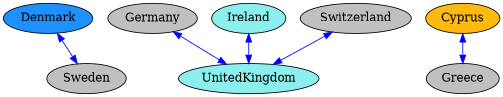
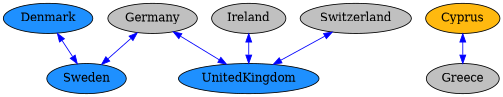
  digraph {
    node [fillcolor=gray style=filled]
    edge [color=blue dir=both penwidth=1.0]
-   Sweden
+   Sweden [fillcolor=dodgerblue]
    Germany
-   UnitedKingdom [fillcolor=darkslategray2]
-   Ireland [fillcolor=darkslategray2]
+   UnitedKingdom [fillcolor=dodgerblue]
+   Ireland
    Switzerland
    Cyprus [fillcolor=darkgoldenrod1]
    Greece
    Denmark [fillcolor=dodgerblue]
+   Germany -> Sweden
    Germany -> UnitedKingdom
    Ireland -> UnitedKingdom
    Switzerland -> UnitedKingdom
    Cyprus -> Greece
    Denmark -> Sweden
  }
